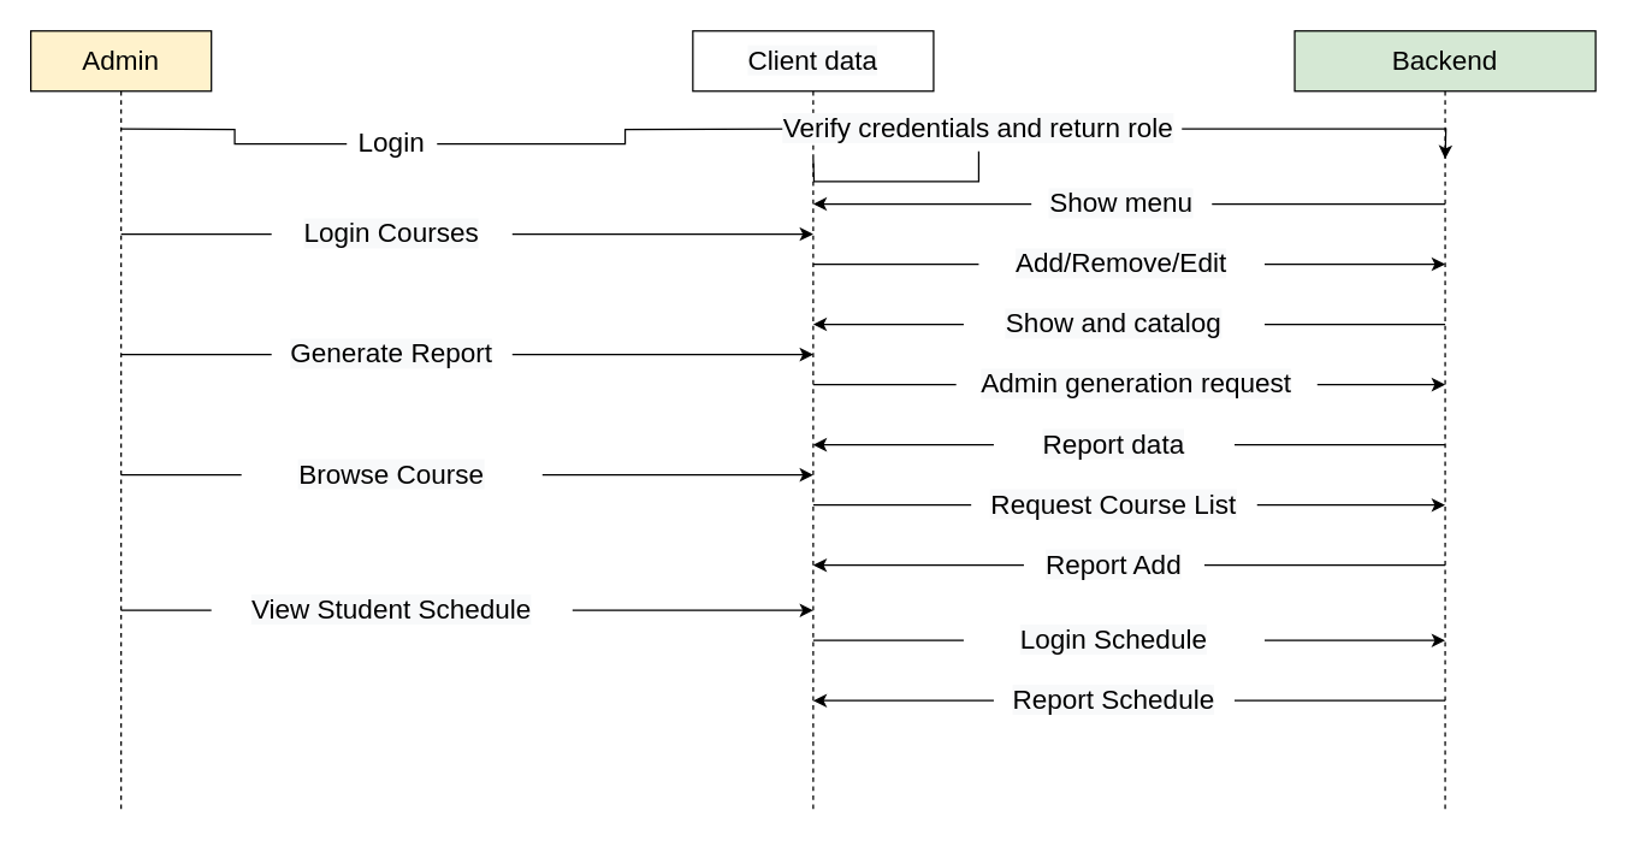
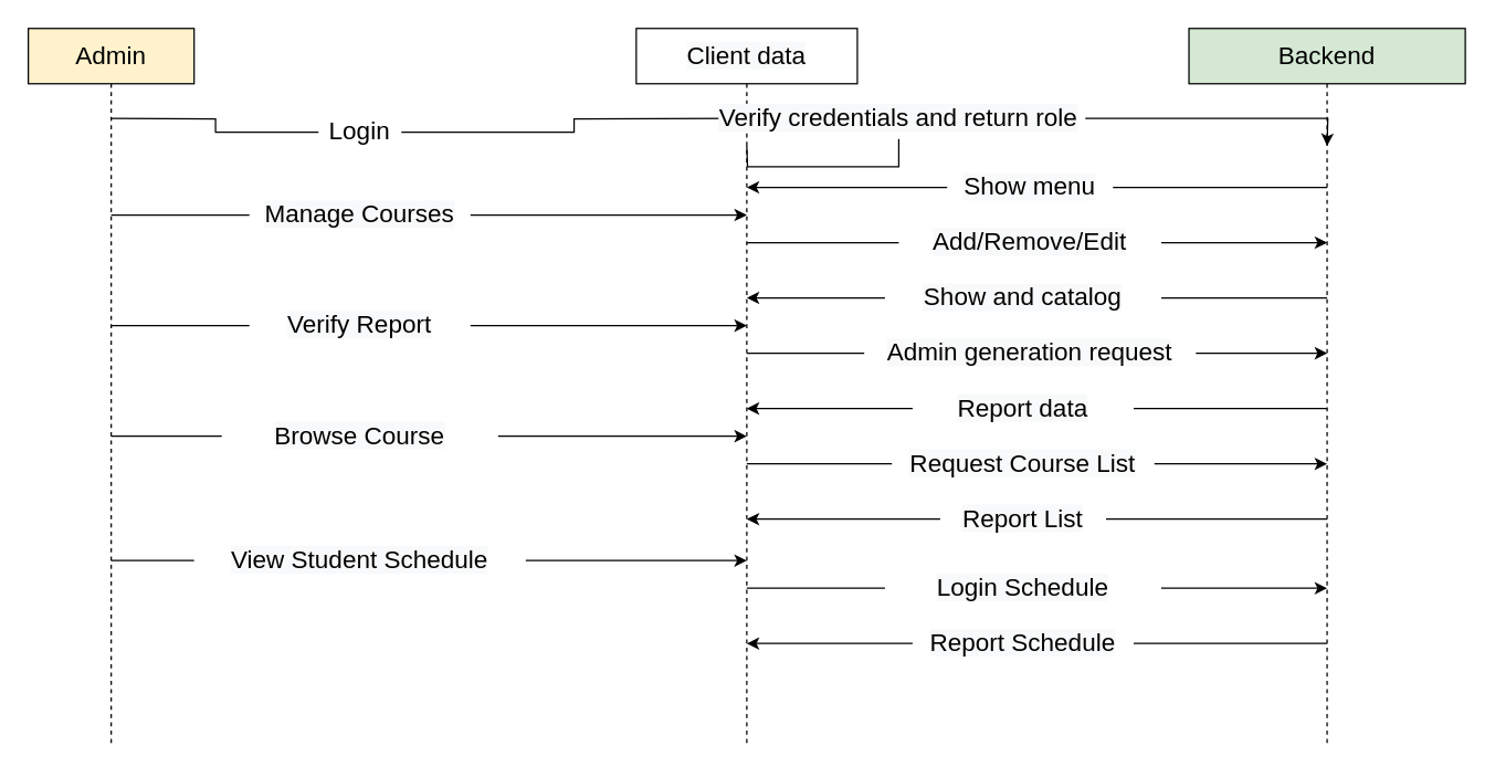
  <mxCell id="0" />
  <mxCell id="1" parent="0" />
  <mxCell id="2" style="rounded=0;orthogonalLoop=1;jettySize=auto;html=1;endArrow=none;endFill=0;dashed=1;" edge="1" parent="1" source="3"><mxGeometry relative="1" as="geometry"><mxPoint x="80" y="540" as="targetPoint" /></mxGeometry></mxCell>
  <mxCell id="3" value="&lt;font style=&quot;font-size: 18px;&quot;&gt;Admin&lt;/font&gt;" style="rounded=0;whiteSpace=wrap;html=1;fillColor=#fff2cc;" vertex="1" parent="1"><mxGeometry x="20" y="20" width="120" height="40" as="geometry" /></mxCell>
  <mxCell id="4" style="edgeStyle=orthogonalEdgeStyle;rounded=0;orthogonalLoop=1;jettySize=auto;html=1;endArrow=none;endFill=0;dashed=1;" edge="1" parent="1" source="5"><mxGeometry relative="1" as="geometry"><mxPoint x="540" y="540" as="targetPoint" /></mxGeometry></mxCell>
  <mxCell id="5" value="&lt;span style=&quot;font-family: Helvetica, &amp;quot;VP Default&amp;quot;; font-size: 18px; background-color: rgb(248, 249, 250);&quot;&gt;Client data&lt;/span&gt;" style="rounded=0;whiteSpace=wrap;html=1;" vertex="1" parent="1"><mxGeometry x="460" y="20" width="160" height="40" as="geometry" /></mxCell>
  <mxCell id="6" style="edgeStyle=orthogonalEdgeStyle;rounded=0;orthogonalLoop=1;jettySize=auto;html=1;dashed=1;endArrow=none;endFill=0;" edge="1" parent="1" source="7"><mxGeometry relative="1" as="geometry"><mxPoint x="960" y="540" as="targetPoint" /></mxGeometry></mxCell>
  <mxCell id="7" value="&lt;font style=&quot;font-size: 18px;&quot;&gt;Backend&lt;/font&gt;" style="rounded=0;whiteSpace=wrap;html=1;fillColor=#d5e8d4;" vertex="1" parent="1"><mxGeometry x="860" y="20" width="200" height="40" as="geometry" /></mxCell>
  <mxCell id="8" style="edgeStyle=orthogonalEdgeStyle;rounded=0;orthogonalLoop=1;jettySize=auto;html=1;" edge="1" parent="1" source="10"><mxGeometry relative="1" as="geometry"><mxPoint x="540" y="85" as="targetPoint" /></mxGeometry></mxCell>
  <mxCell id="9" style="edgeStyle=orthogonalEdgeStyle;rounded=0;orthogonalLoop=1;jettySize=auto;html=1;endArrow=none;endFill=0;" edge="1" parent="1" source="10"><mxGeometry relative="1" as="geometry"><mxPoint x="80" y="85" as="targetPoint" /></mxGeometry></mxCell>
  <mxCell id="10" value="&lt;font style=&quot;font-size: 18px;&quot;&gt;Login&lt;/font&gt;" style="text;html=1;align=center;verticalAlign=middle;whiteSpace=wrap;rounded=0;" vertex="1" parent="1"><mxGeometry x="230" y="80" width="60" height="30" as="geometry" /></mxCell>
  <mxCell id="11" style="edgeStyle=orthogonalEdgeStyle;rounded=0;orthogonalLoop=1;jettySize=auto;html=1;" edge="1" parent="1" source="13"><mxGeometry relative="1" as="geometry"><mxPoint x="960" y="105" as="targetPoint" /></mxGeometry></mxCell>
  <mxCell id="12" style="edgeStyle=orthogonalEdgeStyle;rounded=0;orthogonalLoop=1;jettySize=auto;html=1;endArrow=none;endFill=0;" edge="1" parent="1" source="13"><mxGeometry relative="1" as="geometry"><mxPoint x="540" y="105" as="targetPoint" /></mxGeometry></mxCell>
  <mxCell id="13" value="&lt;span style=&quot;font-size: 18px; background-color: rgb(248, 249, 250);&quot;&gt;Verify credentials and return role&lt;/span&gt;" style="text;html=1;align=center;verticalAlign=middle;whiteSpace=wrap;rounded=0;" vertex="1" parent="1"><mxGeometry x="515" y="70" width="270" height="30" as="geometry" /></mxCell>
  <mxCell id="14" style="edgeStyle=orthogonalEdgeStyle;rounded=0;orthogonalLoop=1;jettySize=auto;html=1;endArrow=none;endFill=0;" edge="1" parent="1" source="16"><mxGeometry relative="1" as="geometry"><mxPoint x="960" y="135" as="targetPoint" /></mxGeometry></mxCell>
  <mxCell id="15" style="edgeStyle=orthogonalEdgeStyle;rounded=0;orthogonalLoop=1;jettySize=auto;html=1;" edge="1" parent="1" source="16"><mxGeometry relative="1" as="geometry"><mxPoint x="540" y="135" as="targetPoint" /></mxGeometry></mxCell>
  <mxCell id="16" value="&lt;span style=&quot;font-size: 18px; background-color: rgb(248, 249, 250);&quot;&gt;Show menu&lt;/span&gt;" style="text;html=1;align=center;verticalAlign=middle;whiteSpace=wrap;rounded=0;" vertex="1" parent="1"><mxGeometry x="685" y="120" width="120" height="30" as="geometry" /></mxCell>
  <mxCell id="17" style="edgeStyle=orthogonalEdgeStyle;rounded=0;orthogonalLoop=1;jettySize=auto;html=1;" edge="1" parent="1" source="19"><mxGeometry relative="1" as="geometry"><mxPoint x="540" y="155" as="targetPoint" /></mxGeometry></mxCell>
  <mxCell id="18" style="edgeStyle=orthogonalEdgeStyle;rounded=0;orthogonalLoop=1;jettySize=auto;html=1;endArrow=none;endFill=0;" edge="1" parent="1" source="19"><mxGeometry relative="1" as="geometry"><mxPoint x="80" y="155" as="targetPoint" /></mxGeometry></mxCell>
- <mxCell id="19" value="&lt;span style=&quot;font-size: 18px; background-color: rgb(248, 249, 250);&quot;&gt;Login Courses&lt;/span&gt;" style="text;html=1;align=center;verticalAlign=middle;whiteSpace=wrap;rounded=0;" vertex="1" parent="1"><mxGeometry x="180" y="140" width="160" height="30" as="geometry" /></mxCell>
+ <mxCell id="19" value="&lt;span style=&quot;font-size: 18px; background-color: rgb(248, 249, 250);&quot;&gt;Manage Courses&lt;/span&gt;" style="text;html=1;align=center;verticalAlign=middle;whiteSpace=wrap;rounded=0;" vertex="1" parent="1"><mxGeometry x="180" y="140" width="160" height="30" as="geometry" /></mxCell>
  <mxCell id="20" style="edgeStyle=orthogonalEdgeStyle;rounded=0;orthogonalLoop=1;jettySize=auto;html=1;" edge="1" parent="1" source="22"><mxGeometry relative="1" as="geometry"><mxPoint x="960" y="175" as="targetPoint" /></mxGeometry></mxCell>
  <mxCell id="21" style="edgeStyle=orthogonalEdgeStyle;rounded=0;orthogonalLoop=1;jettySize=auto;html=1;endArrow=none;endFill=0;" edge="1" parent="1" source="22"><mxGeometry relative="1" as="geometry"><mxPoint x="540" y="175" as="targetPoint" /></mxGeometry></mxCell>
  <mxCell id="22" value="&lt;span style=&quot;font-size: 18px; background-color: rgb(248, 249, 250);&quot;&gt;Add/Remove/Edit&lt;/span&gt;" style="text;html=1;align=center;verticalAlign=middle;whiteSpace=wrap;rounded=0;" vertex="1" parent="1"><mxGeometry x="650" y="160" width="190" height="30" as="geometry" /></mxCell>
  <mxCell id="23" style="edgeStyle=orthogonalEdgeStyle;rounded=0;orthogonalLoop=1;jettySize=auto;html=1;endArrow=none;endFill=0;" edge="1" parent="1" source="25"><mxGeometry relative="1" as="geometry"><mxPoint x="960" y="215" as="targetPoint" /></mxGeometry></mxCell>
  <mxCell id="24" style="edgeStyle=orthogonalEdgeStyle;rounded=0;orthogonalLoop=1;jettySize=auto;html=1;" edge="1" parent="1" source="25"><mxGeometry relative="1" as="geometry"><mxPoint x="540" y="215" as="targetPoint" /></mxGeometry></mxCell>
  <mxCell id="25" value="&lt;span style=&quot;font-size: 18px; background-color: rgb(248, 249, 250);&quot;&gt;Show and catalog&lt;/span&gt;" style="text;html=1;align=center;verticalAlign=middle;whiteSpace=wrap;rounded=0;" vertex="1" parent="1"><mxGeometry x="640" y="200" width="200" height="30" as="geometry" /></mxCell>
  <mxCell id="26" style="edgeStyle=orthogonalEdgeStyle;rounded=0;orthogonalLoop=1;jettySize=auto;html=1;" edge="1" parent="1" source="28"><mxGeometry relative="1" as="geometry"><mxPoint x="540" y="235" as="targetPoint" /></mxGeometry></mxCell>
  <mxCell id="27" style="edgeStyle=orthogonalEdgeStyle;rounded=0;orthogonalLoop=1;jettySize=auto;html=1;endArrow=none;endFill=0;" edge="1" parent="1" source="28"><mxGeometry relative="1" as="geometry"><mxPoint x="80" y="235" as="targetPoint" /></mxGeometry></mxCell>
- <mxCell id="28" value="&lt;span style=&quot;font-size: 18px; background-color: rgb(248, 249, 250);&quot;&gt;Generate Report&lt;/span&gt;" style="text;html=1;align=center;verticalAlign=middle;whiteSpace=wrap;rounded=0;" vertex="1" parent="1"><mxGeometry x="180" y="220" width="160" height="30" as="geometry" /></mxCell>
+ <mxCell id="28" value="&lt;span style=&quot;font-size: 18px; background-color: rgb(248, 249, 250);&quot;&gt;Verify Report&lt;/span&gt;" style="text;html=1;align=center;verticalAlign=middle;whiteSpace=wrap;rounded=0;" vertex="1" parent="1"><mxGeometry x="180" y="220" width="160" height="30" as="geometry" /></mxCell>
  <mxCell id="29" style="edgeStyle=orthogonalEdgeStyle;rounded=0;orthogonalLoop=1;jettySize=auto;html=1;" edge="1" parent="1" source="31"><mxGeometry relative="1" as="geometry"><mxPoint x="960" y="255" as="targetPoint" /></mxGeometry></mxCell>
  <mxCell id="30" style="edgeStyle=orthogonalEdgeStyle;rounded=0;orthogonalLoop=1;jettySize=auto;html=1;endArrow=none;endFill=0;" edge="1" parent="1" source="31"><mxGeometry relative="1" as="geometry"><mxPoint x="540" y="255" as="targetPoint" /></mxGeometry></mxCell>
- <mxCell id="31" value="&lt;span style=&quot;font-size: 18px; background-color: rgb(248, 249, 250);&quot;&gt;Admin generation request&lt;/span&gt;" style="text;html=1;align=center;verticalAlign=middle;whiteSpace=wrap;rounded=0;" vertex="1" parent="1"><mxGeometry x="635" y="240" width="240" height="30" as="geometry" /></mxCell>
+ <mxCell id="31" value="&lt;span style=&quot;font-size: 18px; background-color: rgb(248, 249, 250);&quot;&gt;Admin generation request&lt;/span&gt;" style="text;html=1;align=center;verticalAlign=middle;whiteSpace=wrap;rounded=0;" vertex="1" parent="1"><mxGeometry x="625" y="240" width="240" height="30" as="geometry" /></mxCell>
  <mxCell id="32" style="edgeStyle=orthogonalEdgeStyle;rounded=0;orthogonalLoop=1;jettySize=auto;html=1;endArrow=none;endFill=0;" edge="1" parent="1" source="34"><mxGeometry relative="1" as="geometry"><mxPoint x="960" y="295" as="targetPoint" /></mxGeometry></mxCell>
  <mxCell id="33" style="edgeStyle=orthogonalEdgeStyle;rounded=0;orthogonalLoop=1;jettySize=auto;html=1;" edge="1" parent="1" source="34"><mxGeometry relative="1" as="geometry"><mxPoint x="540" y="295" as="targetPoint" /></mxGeometry></mxCell>
  <mxCell id="34" value="&lt;span style=&quot;font-size: 18px; background-color: rgb(248, 249, 250);&quot;&gt;Report data&lt;/span&gt;" style="text;html=1;align=center;verticalAlign=middle;whiteSpace=wrap;rounded=0;" vertex="1" parent="1"><mxGeometry x="660" y="280" width="160" height="30" as="geometry" /></mxCell>
  <mxCell id="35" style="edgeStyle=orthogonalEdgeStyle;rounded=0;orthogonalLoop=1;jettySize=auto;html=1;" edge="1" parent="1" source="37"><mxGeometry relative="1" as="geometry"><mxPoint x="540" y="315" as="targetPoint" /></mxGeometry></mxCell>
  <mxCell id="36" style="edgeStyle=orthogonalEdgeStyle;rounded=0;orthogonalLoop=1;jettySize=auto;html=1;endArrow=none;endFill=0;" edge="1" parent="1" source="37"><mxGeometry relative="1" as="geometry"><mxPoint x="80" y="315" as="targetPoint" /></mxGeometry></mxCell>
  <mxCell id="37" value="&lt;span style=&quot;font-size: 18px; background-color: rgb(248, 249, 250);&quot;&gt;Browse Course&lt;/span&gt;" style="text;html=1;align=center;verticalAlign=middle;whiteSpace=wrap;rounded=0;" vertex="1" parent="1"><mxGeometry x="160" y="300" width="200" height="30" as="geometry" /></mxCell>
  <mxCell id="38" style="edgeStyle=orthogonalEdgeStyle;rounded=0;orthogonalLoop=1;jettySize=auto;html=1;endArrow=none;endFill=0;" edge="1" parent="1" source="40"><mxGeometry relative="1" as="geometry"><mxPoint x="80" y="405" as="targetPoint" /></mxGeometry></mxCell>
  <mxCell id="39" style="edgeStyle=orthogonalEdgeStyle;rounded=0;orthogonalLoop=1;jettySize=auto;html=1;" edge="1" parent="1" source="40"><mxGeometry relative="1" as="geometry"><mxPoint x="540" y="405" as="targetPoint" /></mxGeometry></mxCell>
  <mxCell id="40" value="&lt;span style=&quot;font-size: 18px; background-color: rgb(248, 249, 250);&quot;&gt;View Student Schedule&lt;/span&gt;" style="text;html=1;align=center;verticalAlign=middle;whiteSpace=wrap;rounded=0;" vertex="1" parent="1"><mxGeometry x="140" y="390" width="240" height="30" as="geometry" /></mxCell>
  <mxCell id="41" style="edgeStyle=orthogonalEdgeStyle;rounded=0;orthogonalLoop=1;jettySize=auto;html=1;" edge="1" parent="1" source="43"><mxGeometry relative="1" as="geometry"><mxPoint x="960" y="425" as="targetPoint" /></mxGeometry></mxCell>
  <mxCell id="42" style="edgeStyle=orthogonalEdgeStyle;rounded=0;orthogonalLoop=1;jettySize=auto;html=1;endArrow=none;endFill=0;" edge="1" parent="1" source="43"><mxGeometry relative="1" as="geometry"><mxPoint x="540" y="425" as="targetPoint" /></mxGeometry></mxCell>
  <mxCell id="43" value="&lt;span style=&quot;font-size: 18px; background-color: rgb(248, 249, 250);&quot;&gt;Login&amp;nbsp;&lt;/span&gt;&lt;span style=&quot;background-color: light-dark(rgb(248, 249, 250), rgb(22, 23, 24)); font-size: 18px; color: light-dark(rgb(0, 0, 0), rgb(255, 255, 255));&quot;&gt;Schedule&lt;/span&gt;" style="text;html=1;align=center;verticalAlign=middle;whiteSpace=wrap;rounded=0;" vertex="1" parent="1"><mxGeometry x="640" y="410" width="200" height="30" as="geometry" /></mxCell>
  <mxCell id="44" style="edgeStyle=orthogonalEdgeStyle;rounded=0;orthogonalLoop=1;jettySize=auto;html=1;endArrow=none;endFill=0;" edge="1" parent="1" source="46"><mxGeometry relative="1" as="geometry"><mxPoint x="960" y="465" as="targetPoint" /></mxGeometry></mxCell>
  <mxCell id="45" style="edgeStyle=orthogonalEdgeStyle;rounded=0;orthogonalLoop=1;jettySize=auto;html=1;" edge="1" parent="1" source="46"><mxGeometry relative="1" as="geometry"><mxPoint x="540" y="465" as="targetPoint" /></mxGeometry></mxCell>
  <mxCell id="46" value="&lt;span style=&quot;font-size: 18px; background-color: rgb(248, 249, 250);&quot;&gt;Report Schedule&lt;/span&gt;" style="text;html=1;align=center;verticalAlign=middle;whiteSpace=wrap;rounded=0;" vertex="1" parent="1"><mxGeometry x="660" y="450" width="160" height="30" as="geometry" /></mxCell>
  <mxCell id="47" style="edgeStyle=orthogonalEdgeStyle;rounded=0;orthogonalLoop=1;jettySize=auto;html=1;" edge="1" parent="1" source="49"><mxGeometry relative="1" as="geometry"><mxPoint x="960" y="335" as="targetPoint" /></mxGeometry></mxCell>
  <mxCell id="48" style="edgeStyle=orthogonalEdgeStyle;rounded=0;orthogonalLoop=1;jettySize=auto;html=1;endArrow=none;endFill=0;" edge="1" parent="1" source="49"><mxGeometry relative="1" as="geometry"><mxPoint x="540" y="335" as="targetPoint" /></mxGeometry></mxCell>
  <mxCell id="49" value="&lt;span style=&quot;font-size: 18px; background-color: rgb(248, 249, 250);&quot;&gt;Request Course List&lt;/span&gt;" style="text;html=1;align=center;verticalAlign=middle;whiteSpace=wrap;rounded=0;" vertex="1" parent="1"><mxGeometry x="645" y="320" width="190" height="30" as="geometry" /></mxCell>
  <mxCell id="50" style="edgeStyle=orthogonalEdgeStyle;rounded=0;orthogonalLoop=1;jettySize=auto;html=1;endArrow=none;endFill=0;" edge="1" parent="1" source="52"><mxGeometry relative="1" as="geometry"><mxPoint x="960" y="375" as="targetPoint" /></mxGeometry></mxCell>
  <mxCell id="51" style="edgeStyle=orthogonalEdgeStyle;rounded=0;orthogonalLoop=1;jettySize=auto;html=1;" edge="1" parent="1" source="52"><mxGeometry relative="1" as="geometry"><mxPoint x="540" y="375" as="targetPoint" /></mxGeometry></mxCell>
- <mxCell id="52" value="&lt;span style=&quot;font-size: 18px; background-color: rgb(248, 249, 250);&quot;&gt;Report Add&lt;/span&gt;" style="text;html=1;align=center;verticalAlign=middle;whiteSpace=wrap;rounded=0;" vertex="1" parent="1"><mxGeometry x="680" y="360" width="120" height="30" as="geometry" /></mxCell>
+ <mxCell id="52" value="&lt;span style=&quot;font-size: 18px; background-color: rgb(248, 249, 250);&quot;&gt;Report List&lt;/span&gt;" style="text;html=1;align=center;verticalAlign=middle;whiteSpace=wrap;rounded=0;" vertex="1" parent="1"><mxGeometry x="680" y="360" width="120" height="30" as="geometry" /></mxCell>
